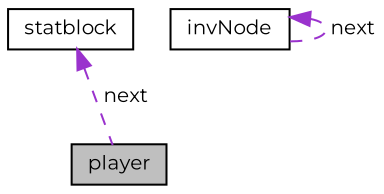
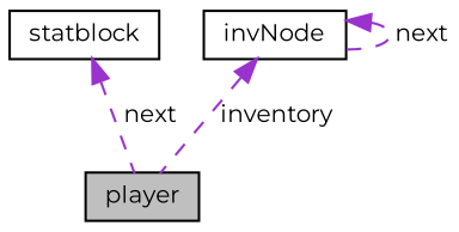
  digraph {
    fontname=Montserrat
    node [color=black fillcolor=white fontname=Montserrat fontsize=10 shape=record style=filled]
    edge [color=darkorchid3 dir=back fontname=Montserrat fontsize=10 labelfontname=Helvetica labelfontsize=10 style=dashed]
    n1 [fillcolor=grey75 fontcolor=black height=0.2 label=player width=0.4]
    n2 [height=0.2 label=statblock width=0.4]
    n3 [height=0.2 label=invNode width=0.4]
    n2 -> n1 [label=" next"]
+   n3 -> n1 [label=" inventory"]
    n3 -> n3 [label=" next"]
  }
